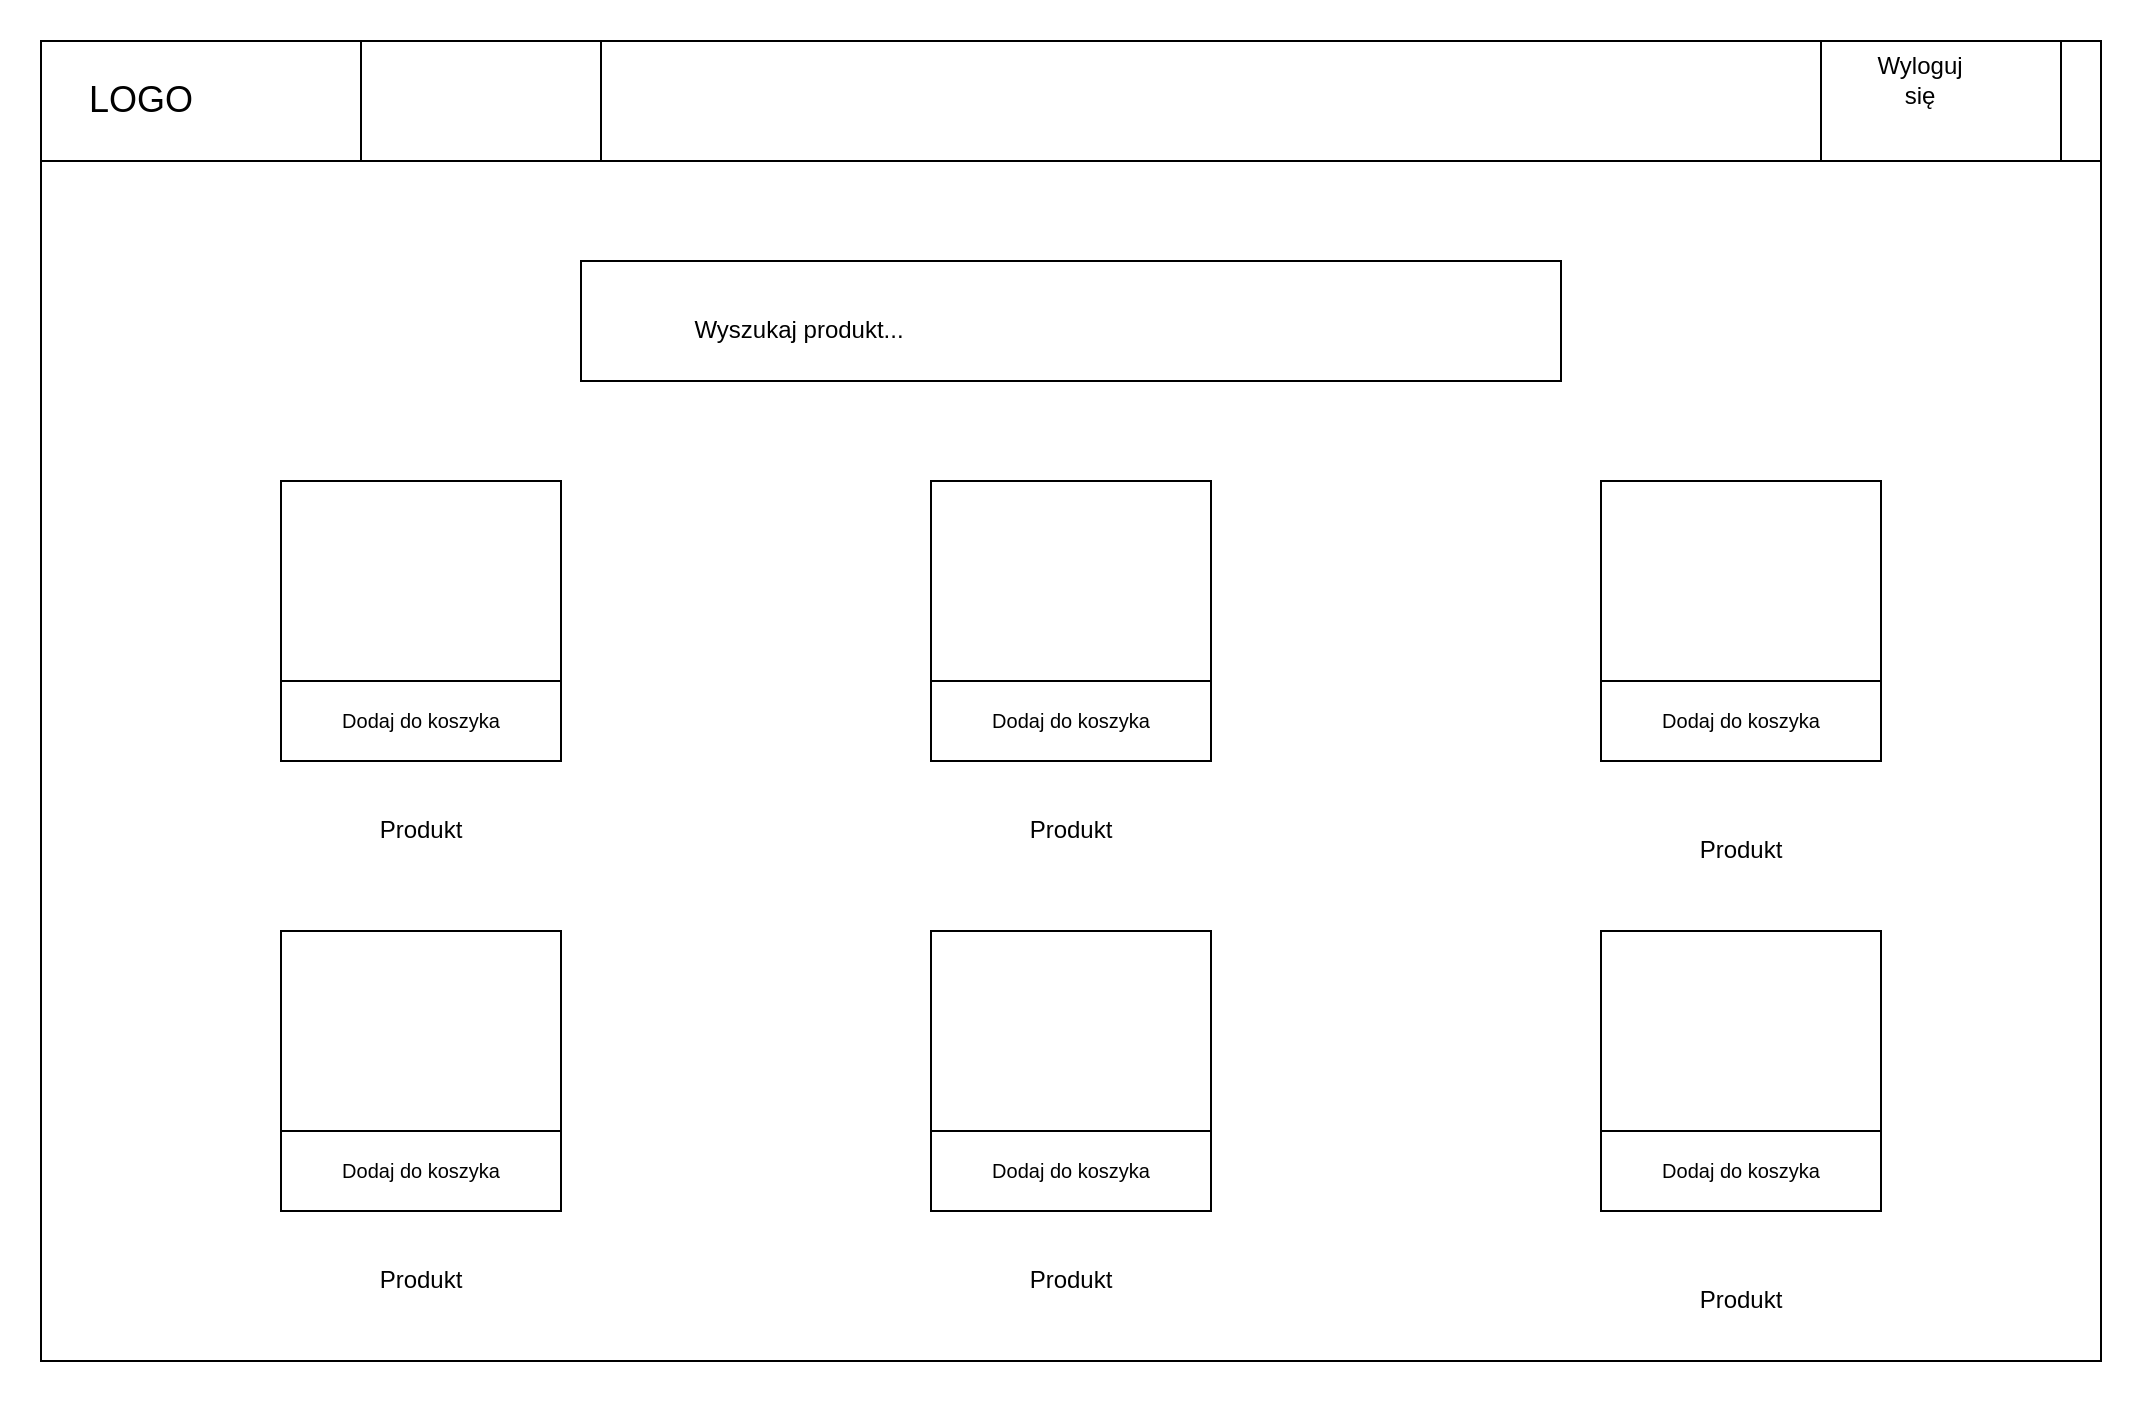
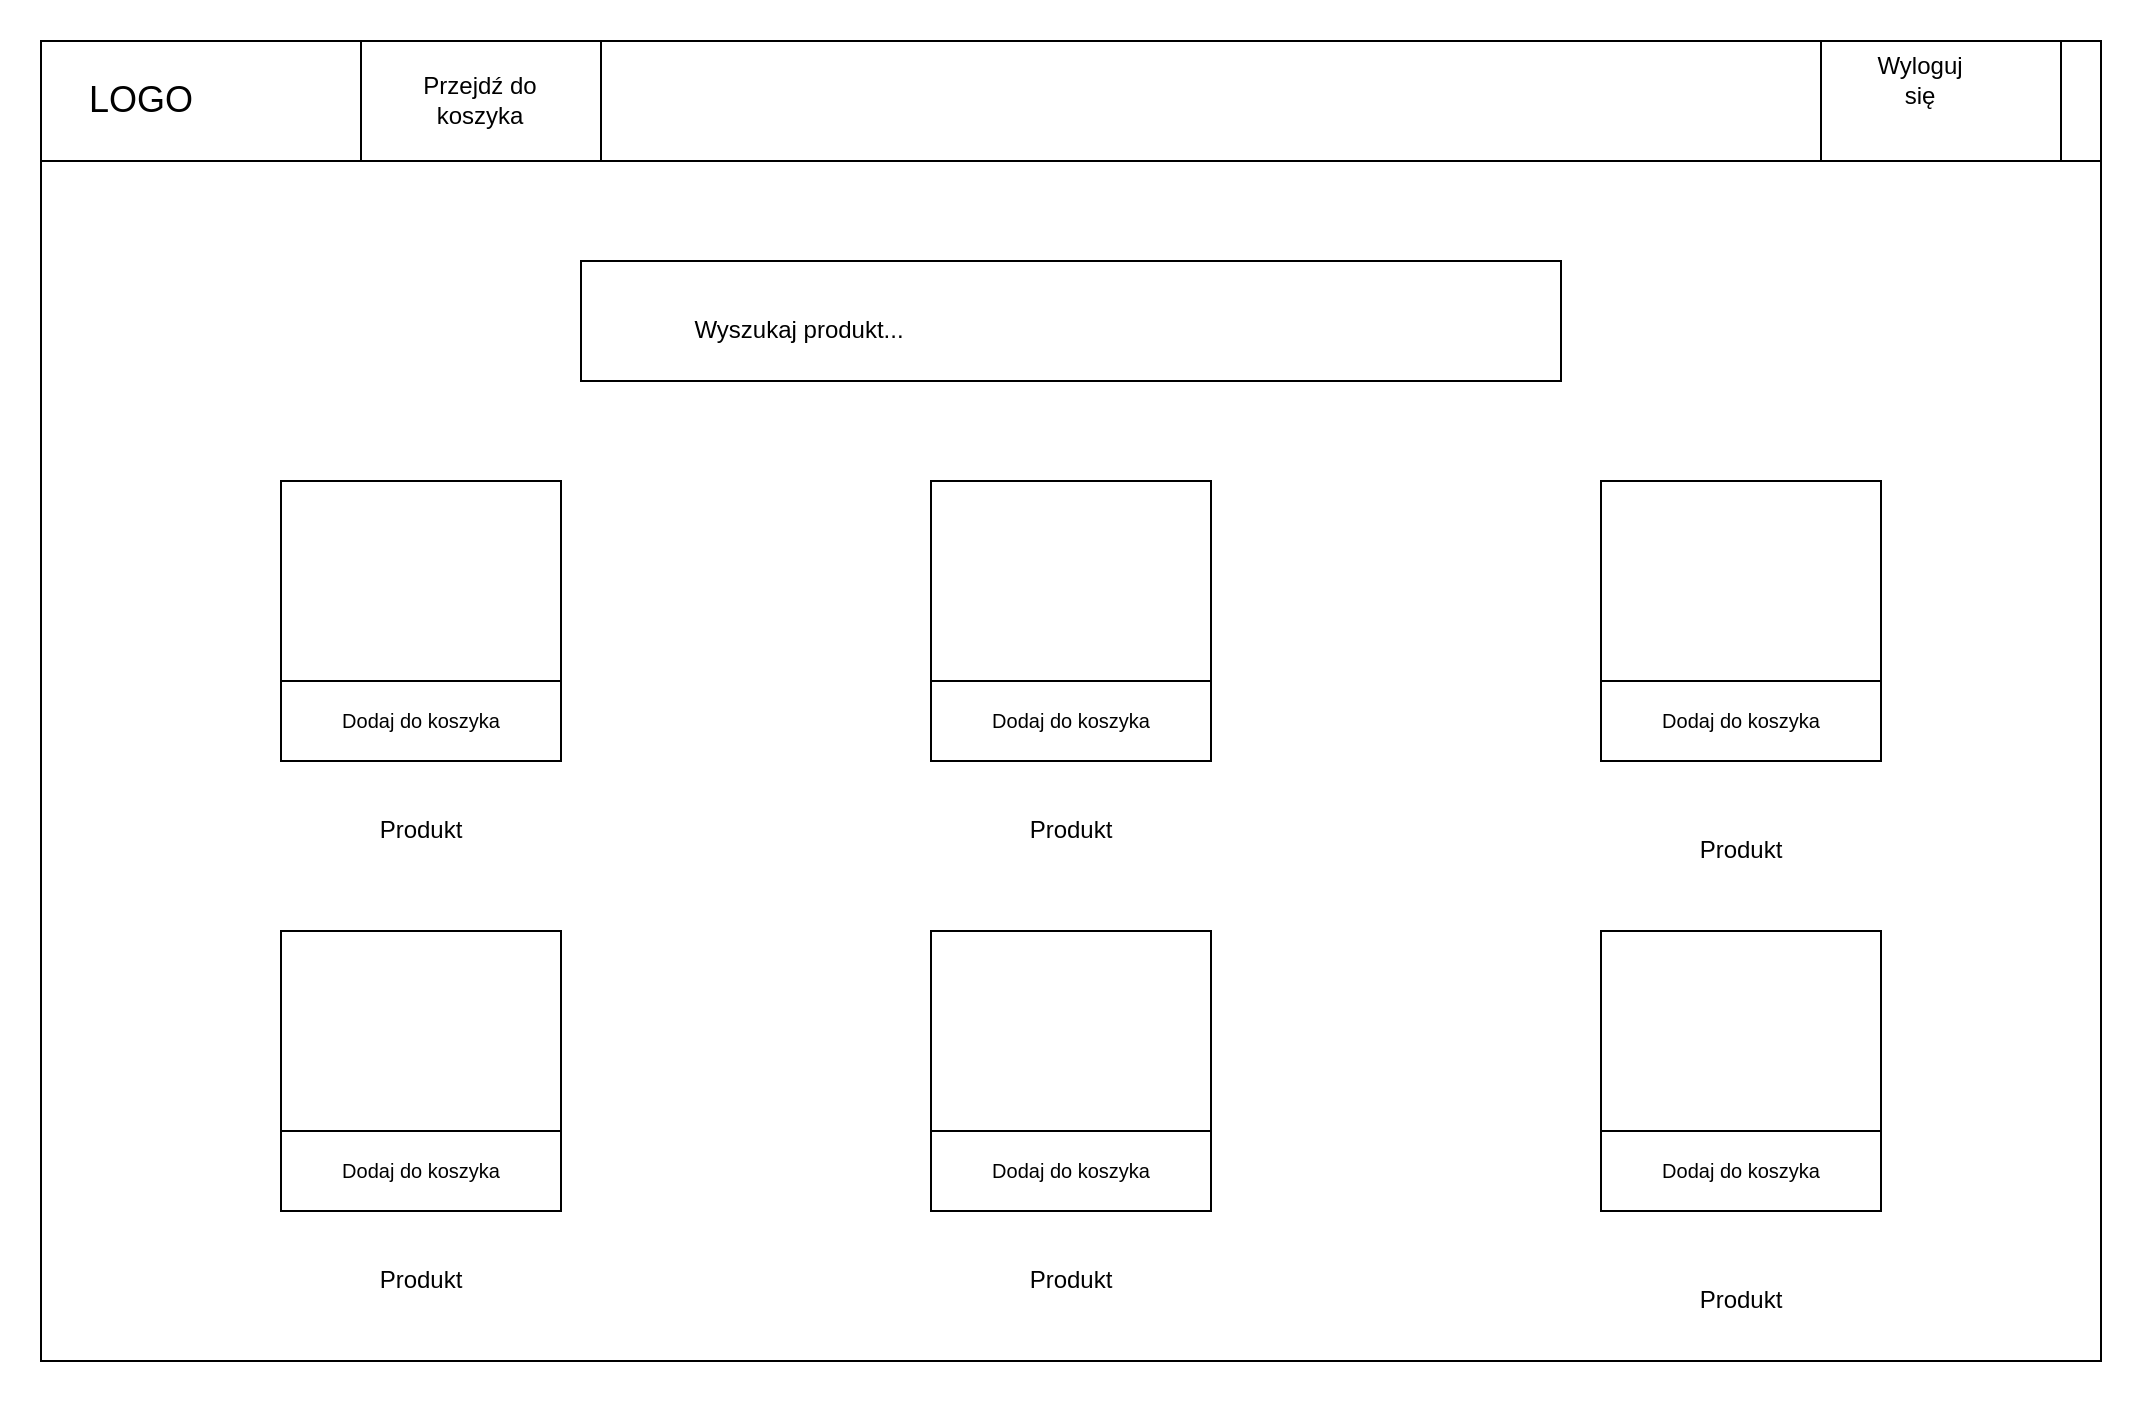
  <mxCell id="0" />
  <mxCell id="1" parent="0" />
  <mxCell id="2" value="" style="rounded=0;whiteSpace=wrap;html=1;" parent="1" vertex="1"><mxGeometry y="20" width="1030" height="60" as="geometry" x="20" /></mxCell>
  <mxCell id="3" value="" style="rounded=0;whiteSpace=wrap;html=1;" parent="1" vertex="1"><mxGeometry x="180" y="20" width="120" height="60" as="geometry" /></mxCell>
+ <mxCell id="4" value="Przejdź do koszyka" style="text;html=1;align=center;verticalAlign=middle;whiteSpace=wrap;rounded=0;" parent="1" vertex="1"><mxGeometry x="190" y="35" width="100" height="30" as="geometry" /></mxCell>
  <mxCell id="5" value="" style="rounded=0;whiteSpace=wrap;html=1;" parent="1" vertex="1"><mxGeometry x="910" y="20" width="120" height="60" as="geometry" /></mxCell>
  <mxCell id="6" value="Wyloguj się" style="text;html=1;align=center;verticalAlign=middle;whiteSpace=wrap;rounded=0;" parent="1" vertex="1"><mxGeometry x="930" y="25" width="60" height="30" as="geometry" /></mxCell>
  <mxCell id="7" value="" style="rounded=0;whiteSpace=wrap;html=1;" vertex="1" parent="1"><mxGeometry y="80" width="1030" height="600" as="geometry" x="20" /></mxCell>
  <mxCell id="8" value="&lt;font style=&quot;font-size: 18px;&quot;&gt;LOGO&lt;/font&gt;" style="text;html=1;align=center;verticalAlign=middle;resizable=0;points=[];autosize=1;strokeColor=none;fillColor=none;" vertex="1" parent="1"><mxGeometry x="30" y="30" width="80" height="40" as="geometry" /></mxCell>
  <mxCell id="9" value="" style="rounded=0;whiteSpace=wrap;html=1;" vertex="1" parent="1"><mxGeometry x="290" y="130" width="490" height="60" as="geometry" /></mxCell>
  <mxCell id="10" value="Wyszukaj produkt..." style="text;html=1;align=center;verticalAlign=middle;resizable=0;points=[];autosize=1;strokeColor=none;fillColor=none;" vertex="1" parent="1"><mxGeometry x="334" y="150" width="130" height="30" as="geometry" /></mxCell>
  <mxCell id="11" value="" style="whiteSpace=wrap;html=1;aspect=fixed;" vertex="1" parent="1"><mxGeometry x="140" y="240" width="140" height="140" as="geometry" /></mxCell>
  <mxCell id="12" value="" style="whiteSpace=wrap;html=1;aspect=fixed;" vertex="1" parent="1"><mxGeometry x="800" y="240" width="140" height="140" as="geometry" /></mxCell>
  <mxCell id="13" value="" style="whiteSpace=wrap;html=1;aspect=fixed;" vertex="1" parent="1"><mxGeometry x="465" y="240" width="140" height="140" as="geometry" /></mxCell>
  <mxCell id="14" value="Produkt" style="text;html=1;align=center;verticalAlign=middle;resizable=0;points=[];autosize=1;strokeColor=none;fillColor=none;" vertex="1" parent="1"><mxGeometry x="180" y="400" width="60" height="30" as="geometry" /></mxCell>
  <mxCell id="15" value="Produkt" style="text;html=1;align=center;verticalAlign=middle;resizable=0;points=[];autosize=1;strokeColor=none;fillColor=none;" vertex="1" parent="1"><mxGeometry x="505" y="400" width="60" height="30" as="geometry" /></mxCell>
  <mxCell id="16" value="Produkt" style="text;html=1;align=center;verticalAlign=middle;resizable=0;points=[];autosize=1;strokeColor=none;fillColor=none;" vertex="1" parent="1"><mxGeometry x="840" y="410" width="60" height="30" as="geometry" /></mxCell>
  <mxCell id="17" value="" style="whiteSpace=wrap;html=1;aspect=fixed;" vertex="1" parent="1"><mxGeometry x="140" y="465" width="140" height="140" as="geometry" /></mxCell>
  <mxCell id="18" value="" style="whiteSpace=wrap;html=1;aspect=fixed;" vertex="1" parent="1"><mxGeometry x="800" y="465" width="140" height="140" as="geometry" /></mxCell>
  <mxCell id="19" value="" style="whiteSpace=wrap;html=1;aspect=fixed;" vertex="1" parent="1"><mxGeometry x="465" y="465" width="140" height="140" as="geometry" /></mxCell>
  <mxCell id="20" value="Produkt" style="text;html=1;align=center;verticalAlign=middle;resizable=0;points=[];autosize=1;strokeColor=none;fillColor=none;" vertex="1" parent="1"><mxGeometry x="180" y="625" width="60" height="30" as="geometry" /></mxCell>
  <mxCell id="21" value="Produkt" style="text;html=1;align=center;verticalAlign=middle;resizable=0;points=[];autosize=1;strokeColor=none;fillColor=none;" vertex="1" parent="1"><mxGeometry x="505" y="625" width="60" height="30" as="geometry" /></mxCell>
  <mxCell id="22" value="Produkt" style="text;html=1;align=center;verticalAlign=middle;resizable=0;points=[];autosize=1;strokeColor=none;fillColor=none;" vertex="1" parent="1"><mxGeometry x="840" y="635" width="60" height="30" as="geometry" /></mxCell>
  <mxCell id="23" value="" style="rounded=0;whiteSpace=wrap;html=1;" vertex="1" parent="1"><mxGeometry x="140" y="340" width="140" height="40" as="geometry" /></mxCell>
  <mxCell id="24" value="&lt;font style=&quot;font-size: 10px;&quot;&gt;Dodaj do koszyka&lt;/font&gt;" style="text;html=1;align=center;verticalAlign=middle;resizable=0;points=[];autosize=1;strokeColor=none;fillColor=none;" vertex="1" parent="1"><mxGeometry x="160" y="345" width="100" height="30" as="geometry" /></mxCell>
  <mxCell id="25" value="" style="rounded=0;whiteSpace=wrap;html=1;" vertex="1" parent="1"><mxGeometry x="465" y="340" width="140" height="40" as="geometry" /></mxCell>
  <mxCell id="26" value="&lt;font style=&quot;font-size: 10px;&quot;&gt;Dodaj do koszyka&lt;/font&gt;" style="text;html=1;align=center;verticalAlign=middle;resizable=0;points=[];autosize=1;strokeColor=none;fillColor=none;" vertex="1" parent="1"><mxGeometry x="485" y="345" width="100" height="30" as="geometry" /></mxCell>
  <mxCell id="27" value="" style="rounded=0;whiteSpace=wrap;html=1;" vertex="1" parent="1"><mxGeometry x="800" y="340" width="140" height="40" as="geometry" /></mxCell>
  <mxCell id="28" value="&lt;font style=&quot;font-size: 10px;&quot;&gt;Dodaj do koszyka&lt;/font&gt;" style="text;html=1;align=center;verticalAlign=middle;resizable=0;points=[];autosize=1;strokeColor=none;fillColor=none;" vertex="1" parent="1"><mxGeometry x="820" y="345" width="100" height="30" as="geometry" /></mxCell>
  <mxCell id="29" value="" style="rounded=0;whiteSpace=wrap;html=1;" vertex="1" parent="1"><mxGeometry x="140" y="565" width="140" height="40" as="geometry" /></mxCell>
  <mxCell id="30" value="&lt;font style=&quot;font-size: 10px;&quot;&gt;Dodaj do koszyka&lt;/font&gt;" style="text;html=1;align=center;verticalAlign=middle;resizable=0;points=[];autosize=1;strokeColor=none;fillColor=none;" vertex="1" parent="1"><mxGeometry x="160" y="570" width="100" height="30" as="geometry" /></mxCell>
  <mxCell id="31" value="" style="rounded=0;whiteSpace=wrap;html=1;" vertex="1" parent="1"><mxGeometry x="465" y="565" width="140" height="40" as="geometry" /></mxCell>
  <mxCell id="32" value="&lt;font style=&quot;font-size: 10px;&quot;&gt;Dodaj do koszyka&lt;/font&gt;" style="text;html=1;align=center;verticalAlign=middle;resizable=0;points=[];autosize=1;strokeColor=none;fillColor=none;" vertex="1" parent="1"><mxGeometry x="485" y="570" width="100" height="30" as="geometry" /></mxCell>
  <mxCell id="33" value="" style="rounded=0;whiteSpace=wrap;html=1;" vertex="1" parent="1"><mxGeometry x="800" y="565" width="140" height="40" as="geometry" /></mxCell>
  <mxCell id="34" value="&lt;font style=&quot;font-size: 10px;&quot;&gt;Dodaj do koszyka&lt;/font&gt;" style="text;html=1;align=center;verticalAlign=middle;resizable=0;points=[];autosize=1;strokeColor=none;fillColor=none;" vertex="1" parent="1"><mxGeometry x="820" y="570" width="100" height="30" as="geometry" /></mxCell>
